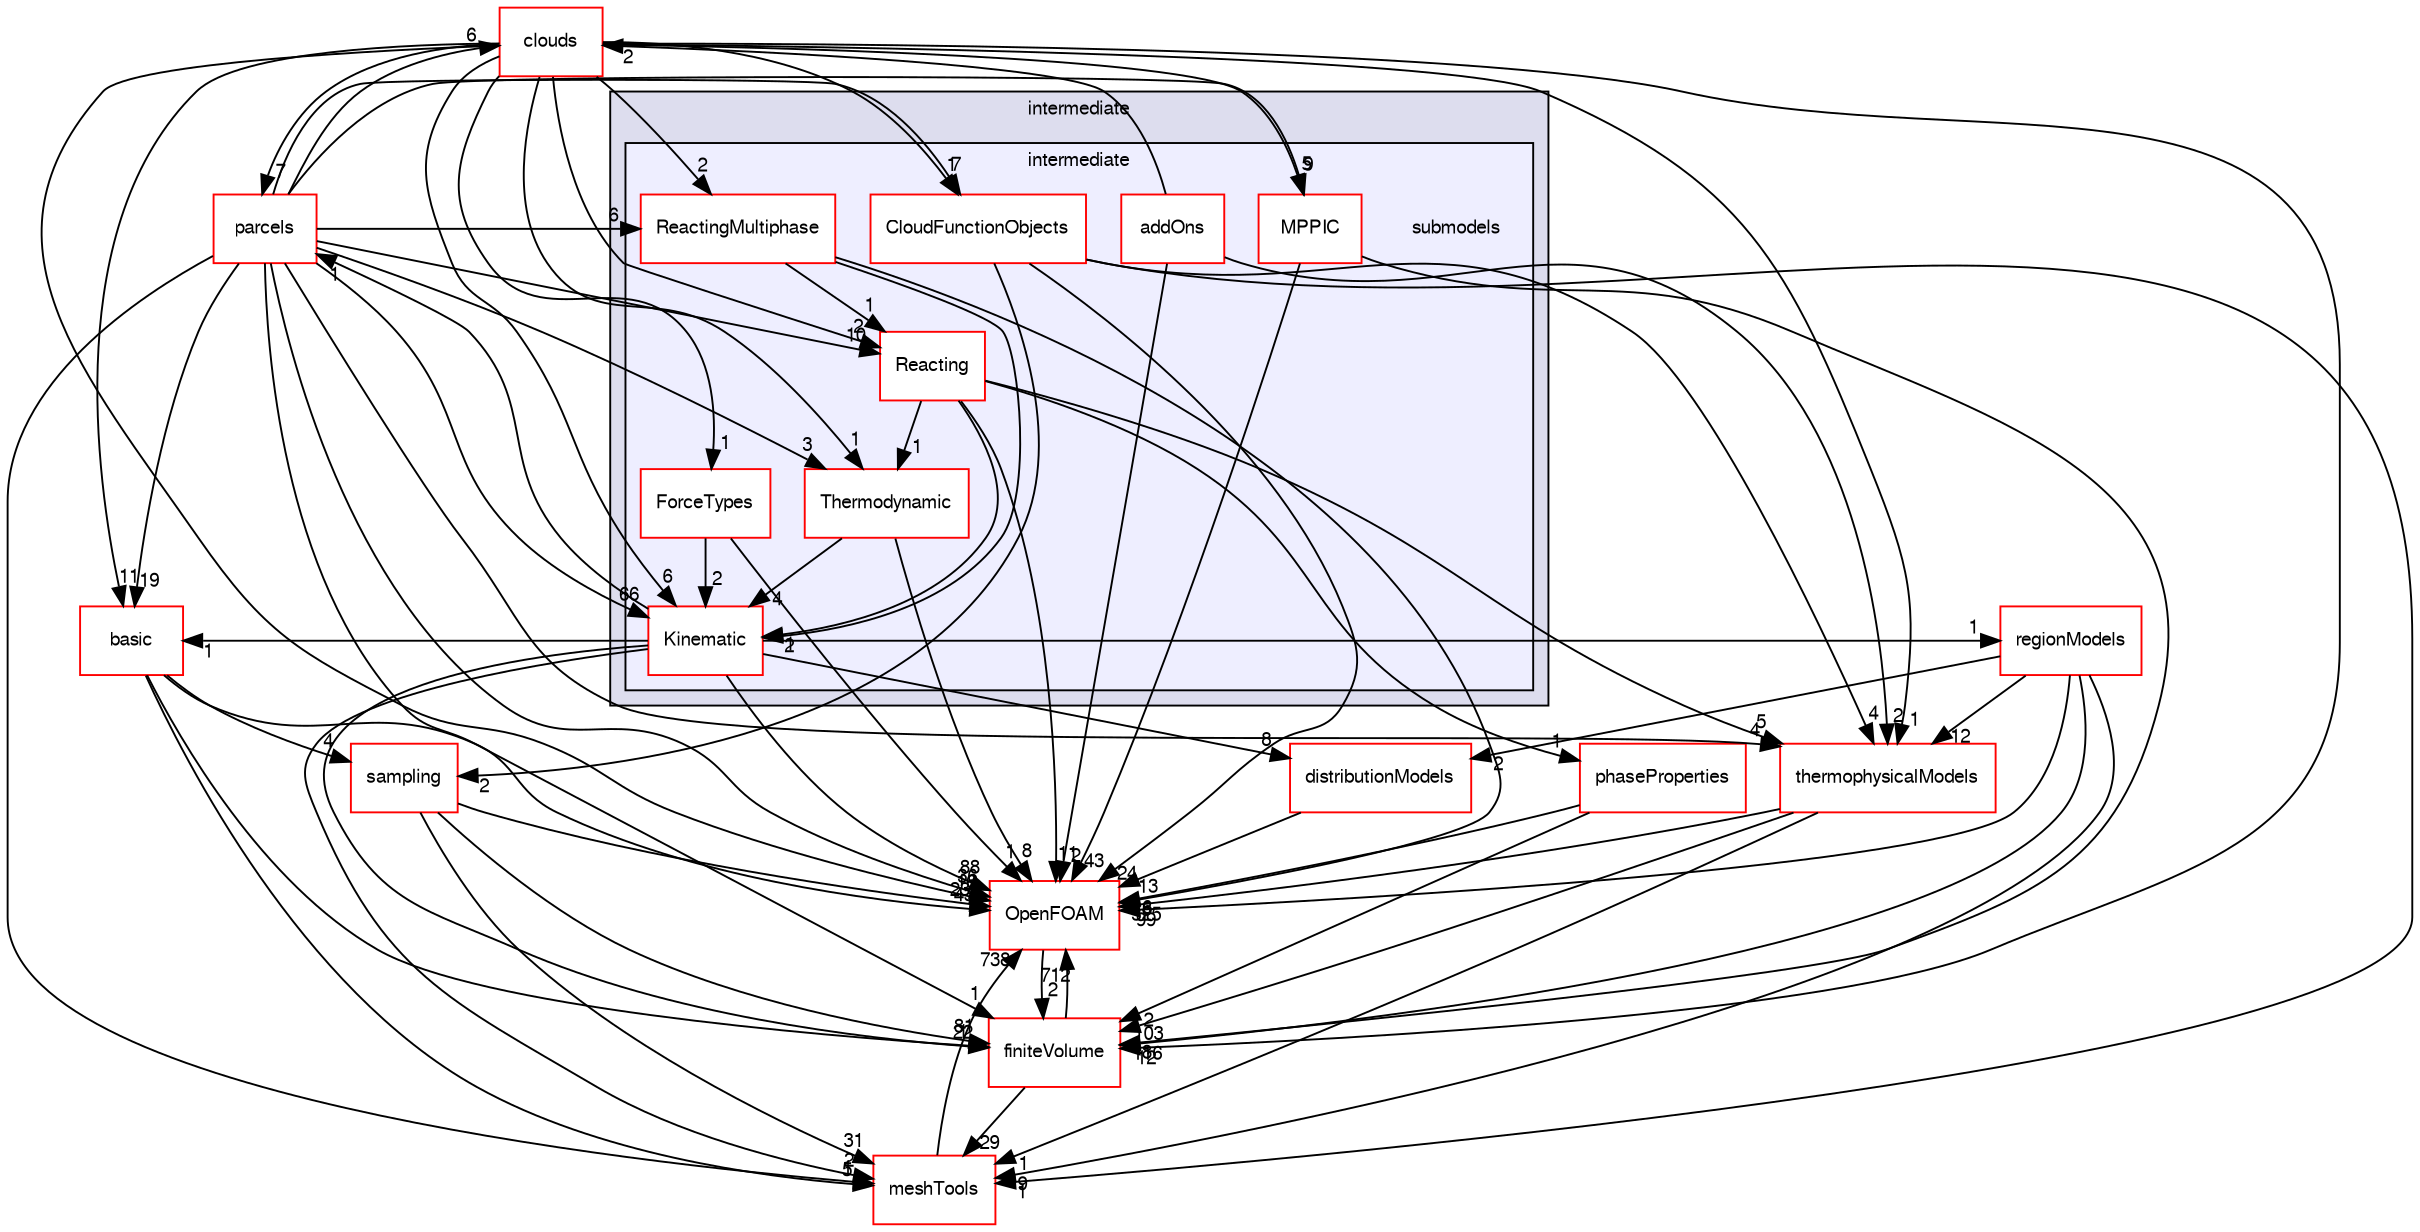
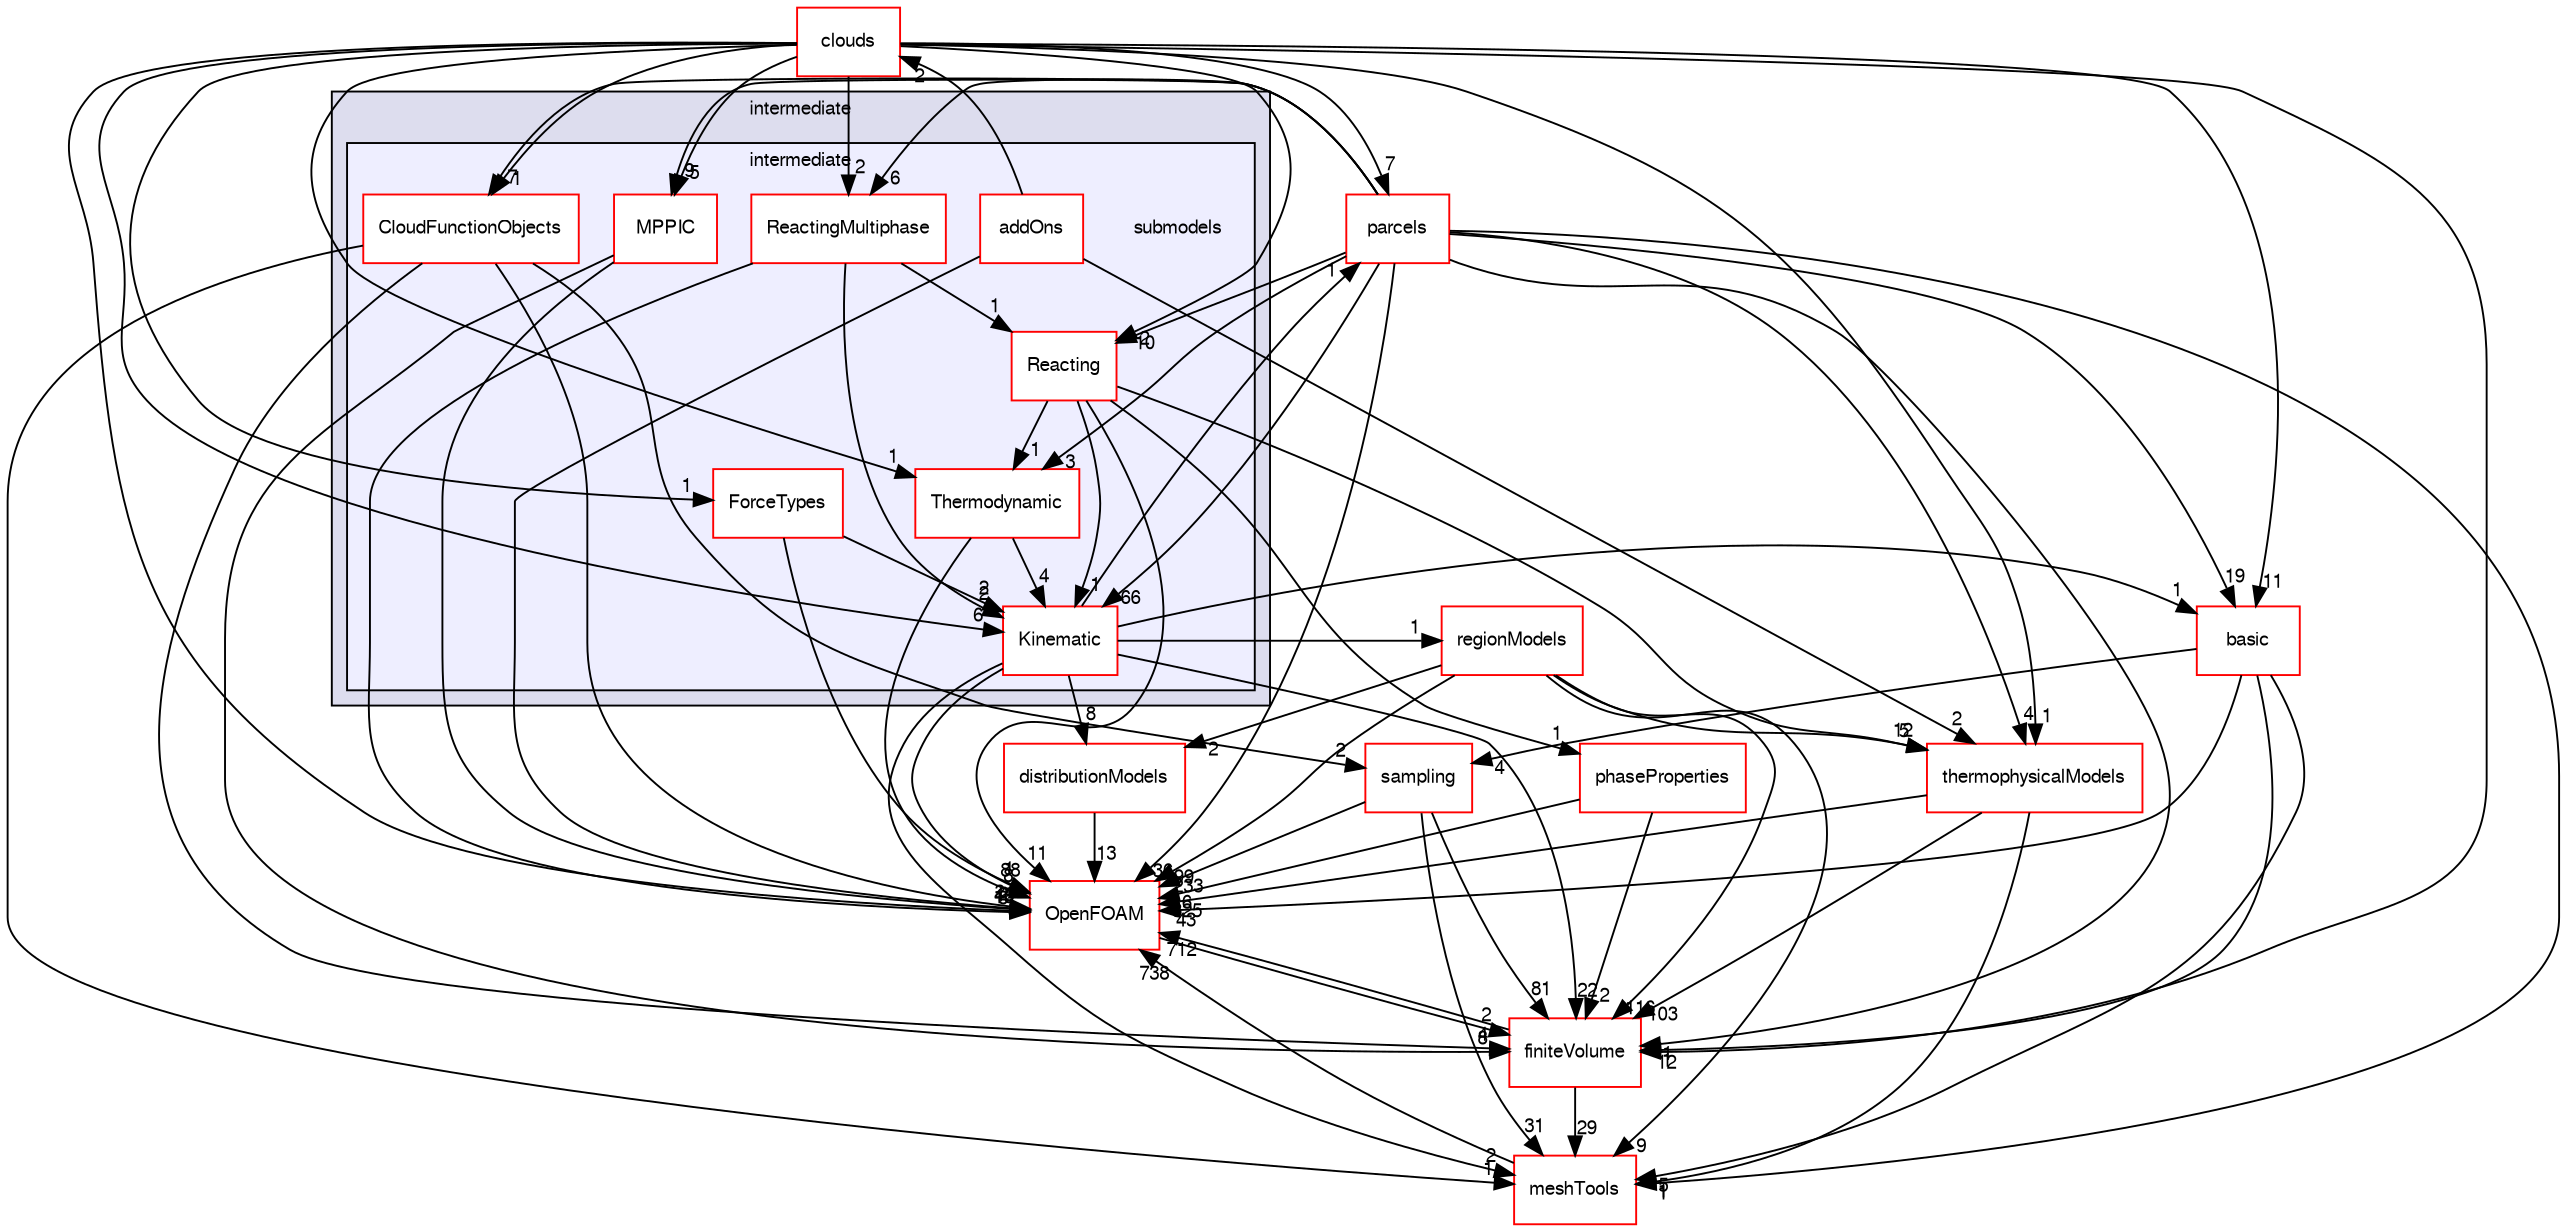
  digraph {
    compound=true
    node [fontname=FreeSans fontsize=10 shape=box color=red]
    edge [headlabel=1 labeldistance=1.5 labelfontname=FreeSans labelfontsize=10]
    n1 [label=submodels shape=plaintext color=""]
    n2 [fillcolor=white label=addOns style=filled]
    n3 [fillcolor=white label=CloudFunctionObjects style=filled]
    n4 [fillcolor=white label=ForceTypes style=filled]
    n5 [fillcolor=white label=Kinematic style=filled]
    n6 [fillcolor=white label=MPPIC style=filled]
    n7 [fillcolor=white label=Reacting style=filled]
    n8 [fillcolor=white label=ReactingMultiphase style=filled]
    n9 [fillcolor=white label=Thermodynamic style=filled]
    n10 [label=clouds]
    n11 [label=thermophysicalModels]
    n12 [label=OpenFOAM]
    n13 [label=finiteVolume]
    n14 [label=sampling]
    n15 [label=meshTools]
    n16 [label=distributionModels]
    n17 [label=regionModels]
    n18 [label=parcels]
    n19 [label=basic]
    n20 [label=phaseProperties]
    subgraph cluster_1 {
      bgcolor="#ddddee"
      fontname=FreeSans
      fontsize=10
      label=intermediate
      pencolor=black
      subgraph cluster_2 {
        bgcolor="#eeeeff"
        fontname=FreeSans
        fontsize=10
        label=intermediate
        pencolor=black
        n1
        n2
        n3
        n4
        n5
        n6
        n7
        n8
        n9
      }
    }
    n2 -> n10 [headlabel=2]
    n2 -> n11 [headlabel=2]
    n2 -> n12 [headlabel=2]
    n3 -> n12 [headlabel=24]
-   n3 -> n11 [headlabel=4]
+   n3 -> n13 [headlabel=4]
    n3 -> n14 [headlabel=2]
    n3 -> n15
    n4 -> n5 [headlabel=2]
    n4 -> n12
    n5 -> n12 [headlabel=88]
    n5 -> n13 [headlabel=22]
    n5 -> n15 [headlabel=2]
    n5 -> n16 [headlabel=8]
    n5 -> n17
    n5 -> n18
    n5 -> n19
    n6 -> n12 [headlabel=43]
    n6 -> n13 [headlabel=8]
    n7 -> n5
    n7 -> n9
    n7 -> n11 [headlabel=5]
    n7 -> n12 [headlabel=11]
    n7 -> n20
    n8 -> n5 [headlabel=2]
    n8 -> n7
    n8 -> n12 [headlabel=8]
    n9 -> n5 [headlabel=4]
    n9 -> n12 [headlabel=8]
    n10 -> n3
    n10 -> n4
    n10 -> n5 [headlabel=6]
    n10 -> n6 [headlabel=5]
    n10 -> n7 [headlabel=2]
    n10 -> n8 [headlabel=2]
    n10 -> n9
    n10 -> n11
    n10 -> n12 [headlabel=16]
    n10 -> n13 [headlabel=12]
    n10 -> n18 [headlabel=7]
    n10 -> n19 [headlabel=11]
    n11 -> n12 [headlabel=325]
    n11 -> n13 [headlabel=103]
    n11 -> n15
    n12 -> n13 [headlabel=2]
    n13 -> n12 [headlabel=712]
    n13 -> n15 [headlabel=29]
    n14 -> n12 [headlabel=233]
    n14 -> n13 [headlabel=81]
    n14 -> n15 [headlabel=31]
    n15 -> n12 [headlabel=738]
    n16 -> n12 [headlabel=13]
    n17 -> n11 [headlabel=12]
    n17 -> n12 [headlabel=99]
    n17 -> n13 [headlabel=116]
    n17 -> n15 [headlabel=9]
    n17 -> n16 [headlabel=2]
    n18 -> n3 [headlabel=7]
    n18 -> n5 [headlabel=66]
    n18 -> n6 [headlabel=9]
    n18 -> n7 [headlabel=10]
    n18 -> n8 [headlabel=6]
    n18 -> n9 [headlabel=3]
-   n18 -> n10 [headlabel=6]
    n18 -> n11 [headlabel=4]
    n18 -> n12 [headlabel=36]
    n18 -> n13
    n18 -> n15
    n18 -> n19 [headlabel=19]
    n19 -> n12 [headlabel=43]
    n19 -> n13
    n19 -> n14 [headlabel=4]
    n19 -> n15 [headlabel=5]
    n20 -> n12 [headlabel=6]
    n20 -> n13 [headlabel=2]
  }
